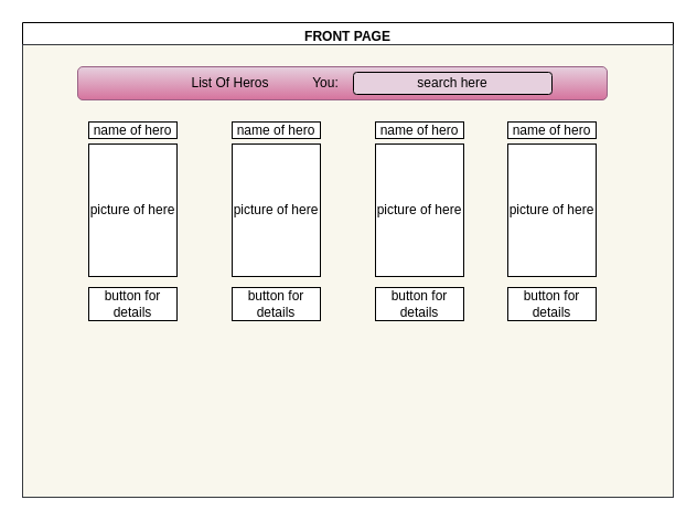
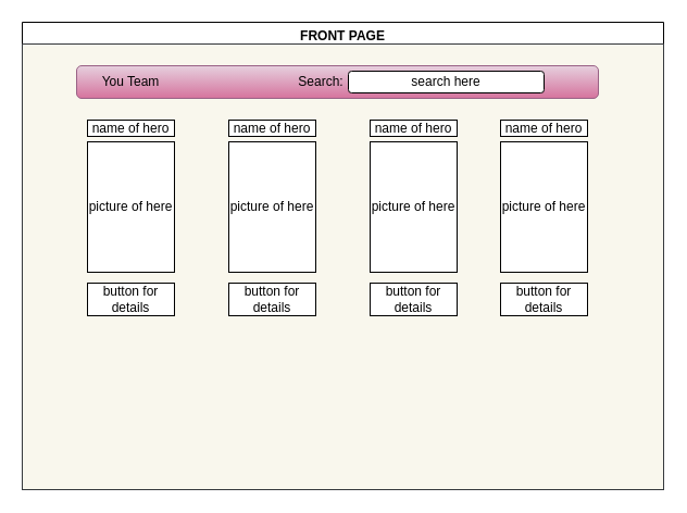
  <mxCell id="0" />
  <mxCell id="1" parent="0" />
  <mxCell id="2" value="FRONT PAGE" style="swimlane;" vertex="1" parent="1"><mxGeometry x="20" y="20" width="590" height="430" as="geometry" /></mxCell>
  <mxCell id="3" value="" style="rounded=0;whiteSpace=wrap;html=1;fillColor=#f9f7ed;strokeColor=#36393d;" vertex="1" parent="2"><mxGeometry y="20" width="590" height="410" as="geometry" /></mxCell>
  <mxCell id="4" value="" style="rounded=1;whiteSpace=wrap;html=1;fillColor=#e6d0de;strokeColor=#996185;gradientColor=#d5739d;" vertex="1" parent="2"><mxGeometry x="50" y="40" width="480" height="30" as="geometry" /></mxCell>
- <mxCell id="6" value="List Of Heros" style="text;html=1;strokeColor=none;fillColor=none;align=center;verticalAlign=middle;whiteSpace=wrap;rounded=0;" vertex="1" parent="2"><mxGeometry x="147" y="40" width="83" height="30" as="geometry" /></mxCell>
- <mxCell id="7" value="You:" style="text;html=1;strokeColor=none;fillColor=none;align=center;verticalAlign=middle;whiteSpace=wrap;rounded=0;" vertex="1" parent="2"><mxGeometry x="245" y="40" width="60" height="30" as="geometry" /></mxCell>
- <mxCell id="8" value="search here" style="rounded=1;whiteSpace=wrap;html=1;fillColor=#e6d0de;" vertex="1" parent="2"><mxGeometry x="300" y="45" width="180" height="20" as="geometry" /></mxCell>
+ <mxCell id="5" value="You Team" style="text;html=1;strokeColor=none;fillColor=none;align=center;verticalAlign=middle;whiteSpace=wrap;rounded=0;" vertex="1" parent="2"><mxGeometry x="70" y="40" width="60" height="30" as="geometry" /></mxCell>
+ <mxCell id="7" value="Search:" style="text;html=1;strokeColor=none;fillColor=none;align=center;verticalAlign=middle;whiteSpace=wrap;rounded=0;" vertex="1" parent="2"><mxGeometry x="245" y="40" width="60" height="30" as="geometry" /></mxCell>
+ <mxCell id="8" value="search here" style="rounded=1;whiteSpace=wrap;html=1;" vertex="1" parent="2"><mxGeometry x="300" y="45" width="180" height="20" as="geometry" /></mxCell>
  <mxCell id="9" value="picture of here" style="rounded=0;whiteSpace=wrap;html=1;" vertex="1" parent="2"><mxGeometry x="60" y="110" width="80" height="120" as="geometry" /></mxCell>
  <mxCell id="10" value="name of hero" style="rounded=0;whiteSpace=wrap;html=1;" vertex="1" parent="2"><mxGeometry x="60" y="90" width="80" height="15" as="geometry" /></mxCell>
  <mxCell id="11" value="button for details" style="rounded=0;whiteSpace=wrap;html=1;" vertex="1" parent="2"><mxGeometry x="60" y="240" width="80" height="30" as="geometry" /></mxCell>
  <mxCell id="12" value="picture of here" style="rounded=0;whiteSpace=wrap;html=1;" vertex="1" parent="2"><mxGeometry x="190" y="110" width="80" height="120" as="geometry" /></mxCell>
  <mxCell id="13" value="name of hero" style="rounded=0;whiteSpace=wrap;html=1;" vertex="1" parent="2"><mxGeometry x="190" y="90" width="80" height="15" as="geometry" /></mxCell>
  <mxCell id="14" value="button for details" style="rounded=0;whiteSpace=wrap;html=1;" vertex="1" parent="2"><mxGeometry x="190" y="240" width="80" height="30" as="geometry" /></mxCell>
  <mxCell id="15" value="picture of here" style="rounded=0;whiteSpace=wrap;html=1;" vertex="1" parent="2"><mxGeometry x="320" y="110" width="80" height="120" as="geometry" /></mxCell>
  <mxCell id="16" value="name of hero" style="rounded=0;whiteSpace=wrap;html=1;" vertex="1" parent="2"><mxGeometry x="320" y="90" width="80" height="15" as="geometry" /></mxCell>
  <mxCell id="17" value="button for details" style="rounded=0;whiteSpace=wrap;html=1;" vertex="1" parent="2"><mxGeometry x="320" y="240" width="80" height="30" as="geometry" /></mxCell>
  <mxCell id="18" value="picture of here" style="rounded=0;whiteSpace=wrap;html=1;" vertex="1" parent="2"><mxGeometry x="440" y="110" width="80" height="120" as="geometry" /></mxCell>
  <mxCell id="19" value="name of hero" style="rounded=0;whiteSpace=wrap;html=1;" vertex="1" parent="2"><mxGeometry x="440" y="90" width="80" height="15" as="geometry" /></mxCell>
  <mxCell id="20" value="button for details" style="rounded=0;whiteSpace=wrap;html=1;" vertex="1" parent="2"><mxGeometry x="440" y="240" width="80" height="30" as="geometry" /></mxCell>
